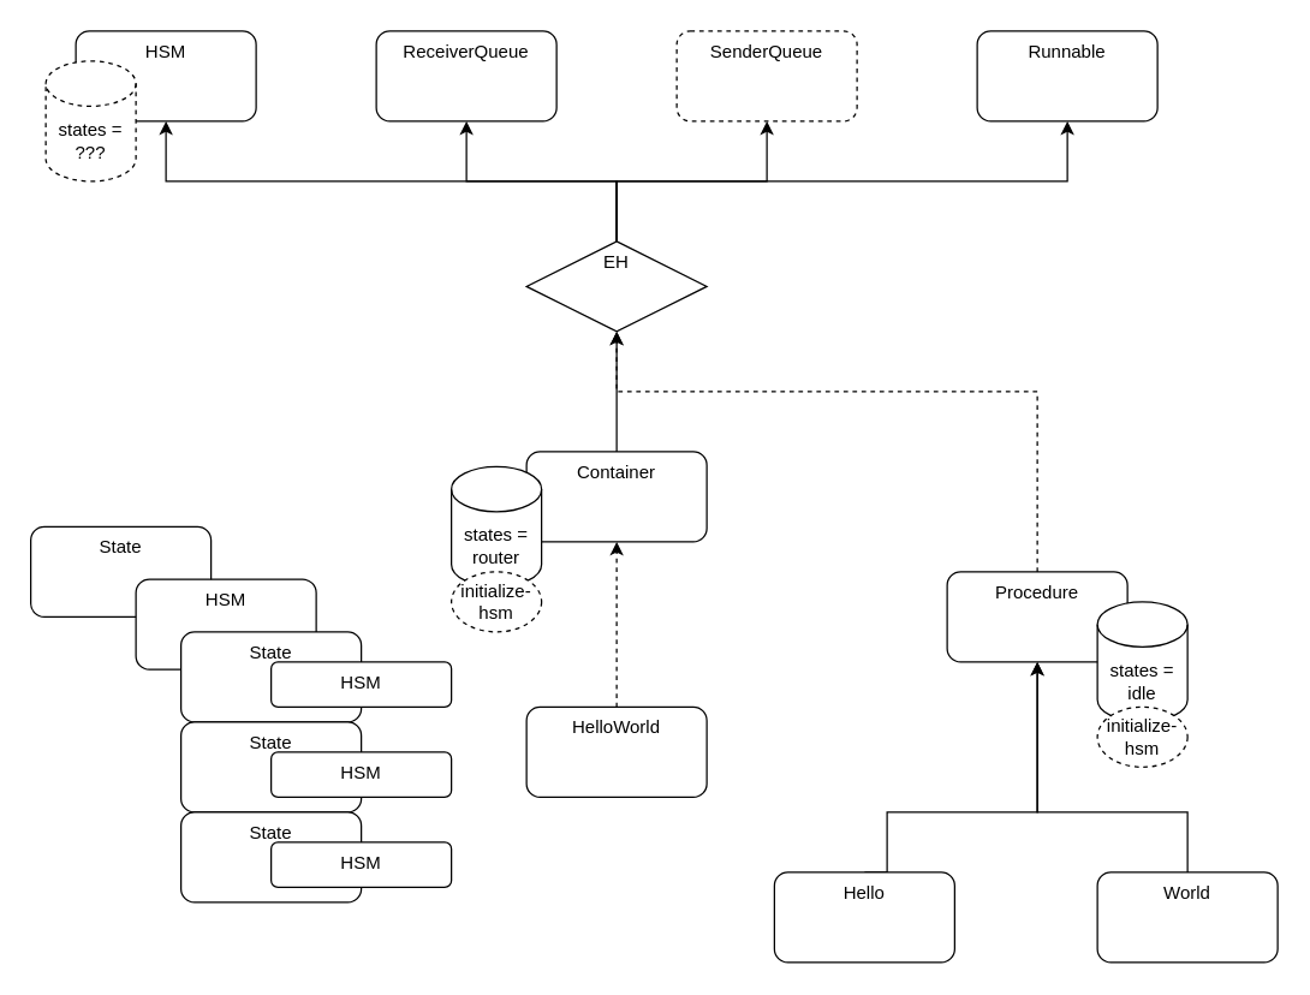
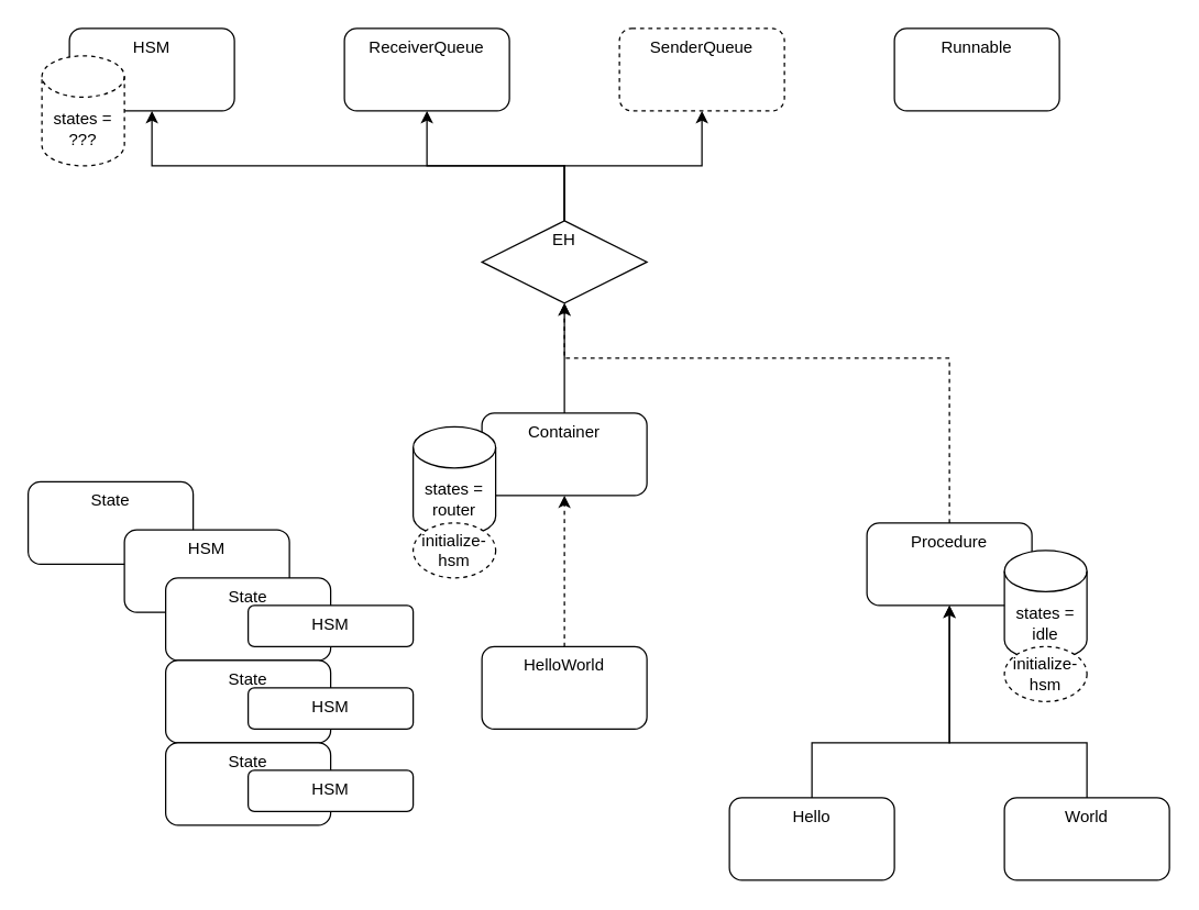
  <mxCell id="0" />
  <mxCell id="1" parent="0" />
  <mxCell id="2" style="edgeStyle=orthogonalEdgeStyle;rounded=0;orthogonalLoop=1;jettySize=auto;html=1;exitX=0.5;exitY=0;exitDx=0;exitDy=0;entryX=0.5;entryY=1;entryDx=0;entryDy=0;dashed=1;" edge="1" parent="1" source="3" target="7"><mxGeometry relative="1" as="geometry" /></mxCell>
  <mxCell id="3" value="HelloWorld" style="rounded=1;whiteSpace=wrap;html=1;verticalAlign=top;" vertex="1" parent="1"><mxGeometry x="350" y="470" width="120" height="60" as="geometry" /></mxCell>
  <mxCell id="4" style="edgeStyle=orthogonalEdgeStyle;rounded=0;orthogonalLoop=1;jettySize=auto;html=1;exitX=0.5;exitY=0;exitDx=0;exitDy=0;entryX=0.5;entryY=1;entryDx=0;entryDy=0;dashed=1;" edge="1" parent="1" source="5" target="12"><mxGeometry relative="1" as="geometry"><Array as="points"><mxPoint x="690" y="260" /><mxPoint x="410" y="260" /></Array></mxGeometry></mxCell>
  <mxCell id="5" value="Procedure" style="rounded=1;whiteSpace=wrap;html=1;verticalAlign=top;" vertex="1" parent="1"><mxGeometry x="630" y="380" width="120" height="60" as="geometry" /></mxCell>
  <mxCell id="6" style="edgeStyle=orthogonalEdgeStyle;rounded=0;orthogonalLoop=1;jettySize=auto;html=1;exitX=0.5;exitY=0;exitDx=0;exitDy=0;entryX=0.5;entryY=1;entryDx=0;entryDy=0;" edge="1" parent="1" source="7" target="12"><mxGeometry relative="1" as="geometry" /></mxCell>
  <mxCell id="7" value="Container" style="rounded=1;whiteSpace=wrap;html=1;verticalAlign=top;" vertex="1" parent="1"><mxGeometry x="350" y="300" width="120" height="60" as="geometry" /></mxCell>
  <mxCell id="8" style="edgeStyle=orthogonalEdgeStyle;rounded=0;orthogonalLoop=1;jettySize=auto;html=1;exitX=0.5;exitY=0;exitDx=0;exitDy=0;entryX=0.5;entryY=1;entryDx=0;entryDy=0;" edge="1" parent="1" source="12" target="13"><mxGeometry relative="1" as="geometry" /></mxCell>
  <mxCell id="9" style="edgeStyle=orthogonalEdgeStyle;rounded=0;orthogonalLoop=1;jettySize=auto;html=1;exitX=0.5;exitY=0;exitDx=0;exitDy=0;entryX=0.5;entryY=1;entryDx=0;entryDy=0;" edge="1" parent="1" source="12" target="14"><mxGeometry relative="1" as="geometry" /></mxCell>
  <mxCell id="10" style="edgeStyle=orthogonalEdgeStyle;rounded=0;orthogonalLoop=1;jettySize=auto;html=1;exitX=0.5;exitY=0;exitDx=0;exitDy=0;entryX=0.5;entryY=1;entryDx=0;entryDy=0;" edge="1" parent="1" source="12" target="15"><mxGeometry relative="1" as="geometry" /></mxCell>
- <mxCell id="11" style="edgeStyle=orthogonalEdgeStyle;rounded=0;orthogonalLoop=1;jettySize=auto;html=1;exitX=0.5;exitY=0;exitDx=0;exitDy=0;entryX=0.5;entryY=1;entryDx=0;entryDy=0;" edge="1" parent="1" source="12" target="16"><mxGeometry relative="1" as="geometry" /></mxCell>
  <mxCell id="12" value="EH" style="rhombus;whiteSpace=wrap;html=1;verticalAlign=top;" vertex="1" parent="1"><mxGeometry x="350" y="160" width="120" height="60" as="geometry" /></mxCell>
  <mxCell id="13" value="HSM" style="rounded=1;whiteSpace=wrap;html=1;verticalAlign=top;" vertex="1" parent="1"><mxGeometry x="50" y="20" width="120" height="60" as="geometry" /></mxCell>
  <mxCell id="14" value="ReceiverQueue" style="rounded=1;whiteSpace=wrap;html=1;verticalAlign=top;" vertex="1" parent="1"><mxGeometry x="250" y="20" width="120" height="60" as="geometry" /></mxCell>
  <mxCell id="15" value="SenderQueue" style="rounded=1;whiteSpace=wrap;html=1;verticalAlign=top;dashed=1;" vertex="1" parent="1"><mxGeometry x="450" y="20" width="120" height="60" as="geometry" /></mxCell>
  <mxCell id="16" value="Runnable" style="rounded=1;whiteSpace=wrap;html=1;verticalAlign=top;" vertex="1" parent="1"><mxGeometry x="650" y="20" width="120" height="60" as="geometry" /></mxCell>
  <mxCell id="17" style="edgeStyle=orthogonalEdgeStyle;rounded=0;orthogonalLoop=1;jettySize=auto;html=1;exitX=0.5;exitY=0;exitDx=0;exitDy=0;entryX=0.5;entryY=1;entryDx=0;entryDy=0;" edge="1" parent="1" source="18" target="5"><mxGeometry relative="1" as="geometry"><Array as="points"><mxPoint x="590" y="540" /><mxPoint x="690" y="540" /></Array></mxGeometry></mxCell>
- <mxCell id="18" value="Hello" style="rounded=1;whiteSpace=wrap;html=1;verticalAlign=top;" vertex="1" parent="1"><mxGeometry x="515" y="580" width="120" height="60" as="geometry" /></mxCell>
+ <mxCell id="18" value="Hello" style="rounded=1;whiteSpace=wrap;html=1;verticalAlign=top;" vertex="1" parent="1"><mxGeometry x="530" y="580" width="120" height="60" as="geometry" /></mxCell>
  <mxCell id="19" style="edgeStyle=orthogonalEdgeStyle;rounded=0;orthogonalLoop=1;jettySize=auto;html=1;exitX=0.5;exitY=0;exitDx=0;exitDy=0;entryX=0.5;entryY=1;entryDx=0;entryDy=0;" edge="1" parent="1" source="20" target="5"><mxGeometry relative="1" as="geometry"><Array as="points"><mxPoint x="790" y="540" /><mxPoint x="690" y="540" /></Array></mxGeometry></mxCell>
  <mxCell id="20" value="World" style="rounded=1;whiteSpace=wrap;html=1;verticalAlign=top;" vertex="1" parent="1"><mxGeometry x="730" y="580" width="120" height="60" as="geometry" /></mxCell>
  <mxCell id="21" value="states = router" style="shape=cylinder3;whiteSpace=wrap;html=1;boundedLbl=1;backgroundOutline=1;size=15;" vertex="1" parent="1"><mxGeometry x="300" y="310" width="60" height="80" as="geometry" /></mxCell>
  <mxCell id="22" value="states = idle" style="shape=cylinder3;whiteSpace=wrap;html=1;boundedLbl=1;backgroundOutline=1;size=15;" vertex="1" parent="1"><mxGeometry x="730" y="400" width="60" height="80" as="geometry" /></mxCell>
  <mxCell id="23" value="states = ???" style="shape=cylinder3;whiteSpace=wrap;html=1;boundedLbl=1;backgroundOutline=1;size=15;dashed=1;" vertex="1" parent="1"><mxGeometry x="30" y="40" width="60" height="80" as="geometry" /></mxCell>
  <mxCell id="24" value="initialize-hsm" style="ellipse;whiteSpace=wrap;html=1;dashed=1;" vertex="1" parent="1"><mxGeometry x="300" y="380" width="60" height="40" as="geometry" /></mxCell>
  <mxCell id="25" value="initialize-hsm" style="ellipse;whiteSpace=wrap;html=1;dashed=1;" vertex="1" parent="1"><mxGeometry x="730" y="470" width="60" height="40" as="geometry" /></mxCell>
  <mxCell id="26" value="State" style="rounded=1;whiteSpace=wrap;html=1;verticalAlign=top;" vertex="1" parent="1"><mxGeometry x="20" y="350" width="120" height="60" as="geometry" /></mxCell>
  <mxCell id="27" value="HSM" style="rounded=1;whiteSpace=wrap;html=1;verticalAlign=top;" vertex="1" parent="1"><mxGeometry x="90" y="385" width="120" height="60" as="geometry" /></mxCell>
  <mxCell id="28" value="State" style="rounded=1;whiteSpace=wrap;html=1;verticalAlign=top;" vertex="1" parent="1"><mxGeometry x="120" y="420" width="120" height="60" as="geometry" /></mxCell>
  <mxCell id="29" value="State" style="rounded=1;whiteSpace=wrap;html=1;verticalAlign=top;" vertex="1" parent="1"><mxGeometry x="120" y="480" width="120" height="60" as="geometry" /></mxCell>
  <mxCell id="30" value="State" style="rounded=1;whiteSpace=wrap;html=1;verticalAlign=top;" vertex="1" parent="1"><mxGeometry x="120" y="540" width="120" height="60" as="geometry" /></mxCell>
  <mxCell id="31" value="HSM" style="rounded=1;whiteSpace=wrap;html=1;verticalAlign=top;" vertex="1" parent="1"><mxGeometry x="180" y="560" width="120" height="30" as="geometry" /></mxCell>
  <mxCell id="32" value="HSM" style="rounded=1;whiteSpace=wrap;html=1;verticalAlign=top;" vertex="1" parent="1"><mxGeometry x="180" y="500" width="120" height="30" as="geometry" /></mxCell>
  <mxCell id="33" value="HSM" style="rounded=1;whiteSpace=wrap;html=1;verticalAlign=top;" vertex="1" parent="1"><mxGeometry x="180" y="440" width="120" height="30" as="geometry" /></mxCell>
